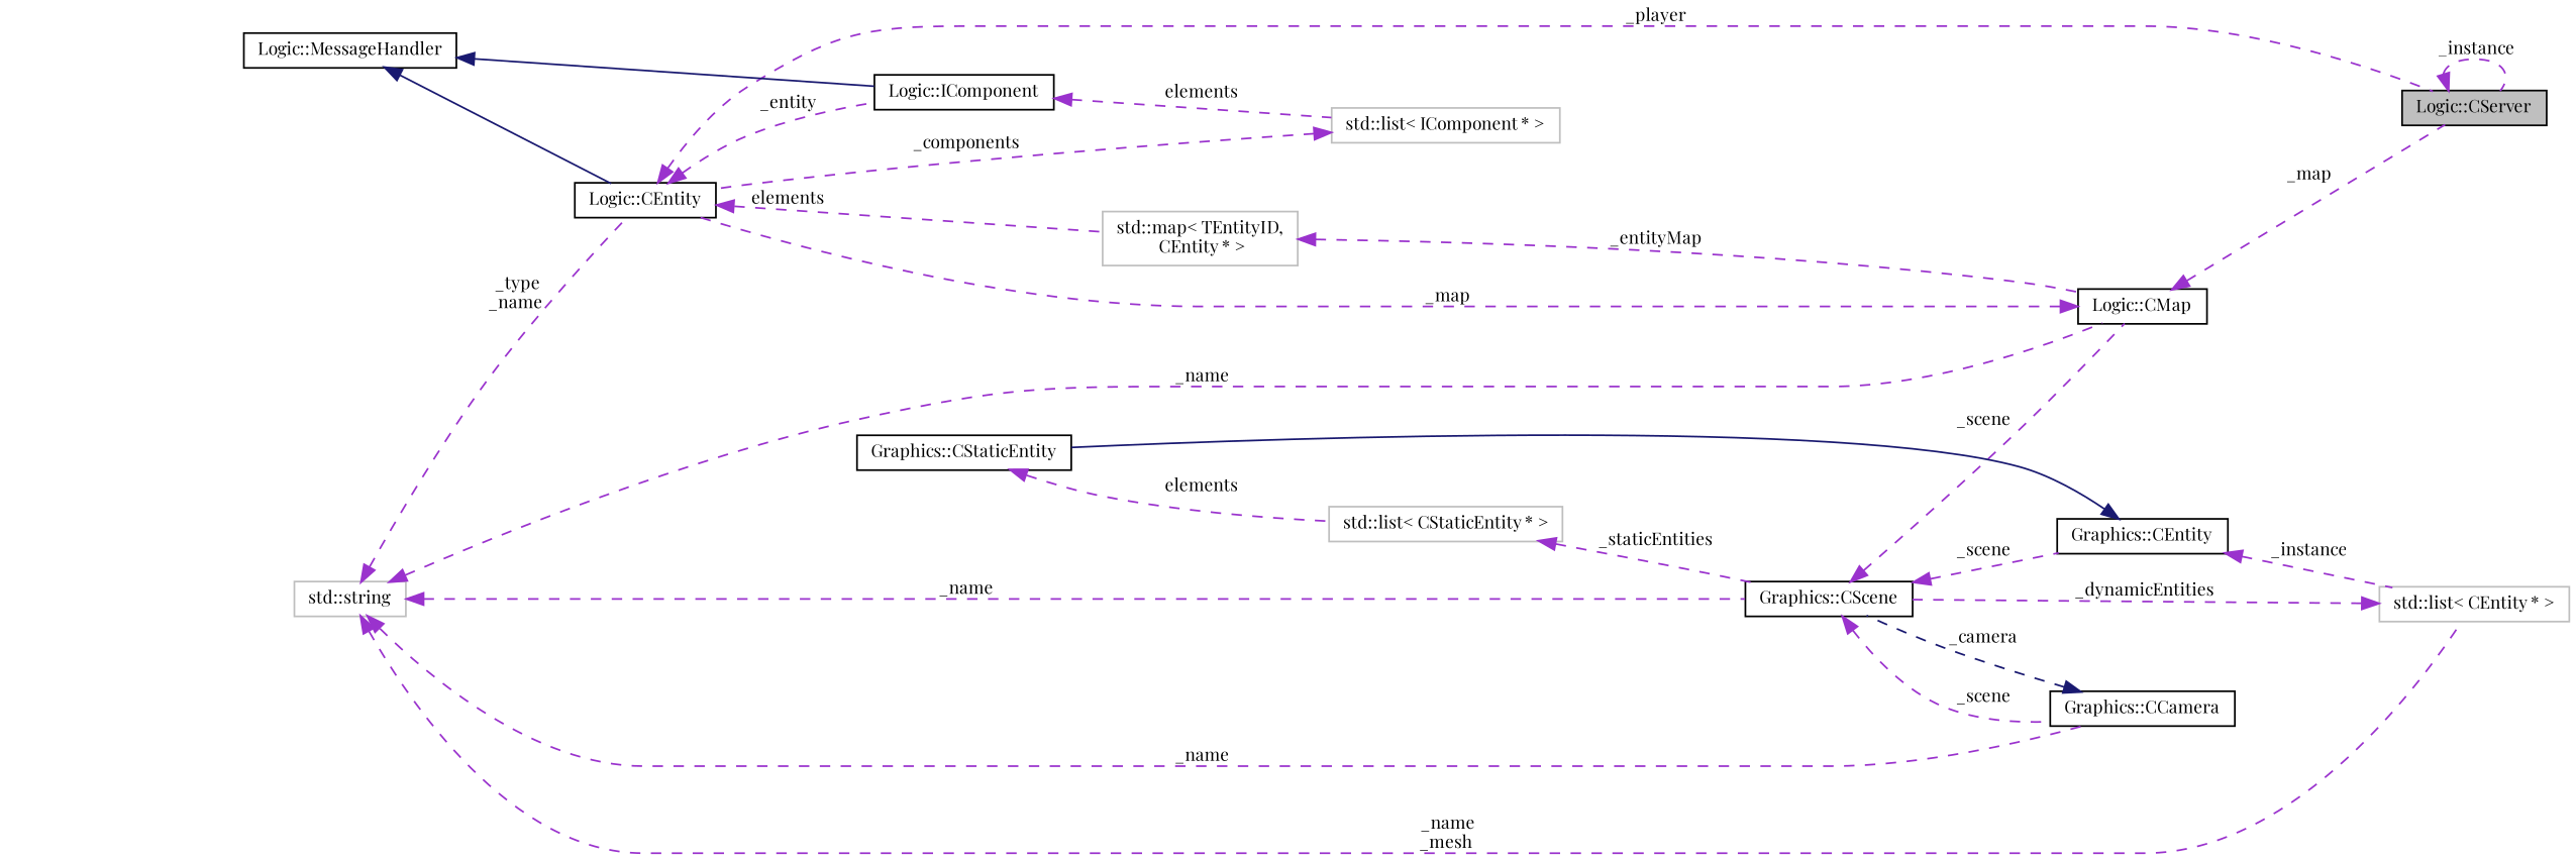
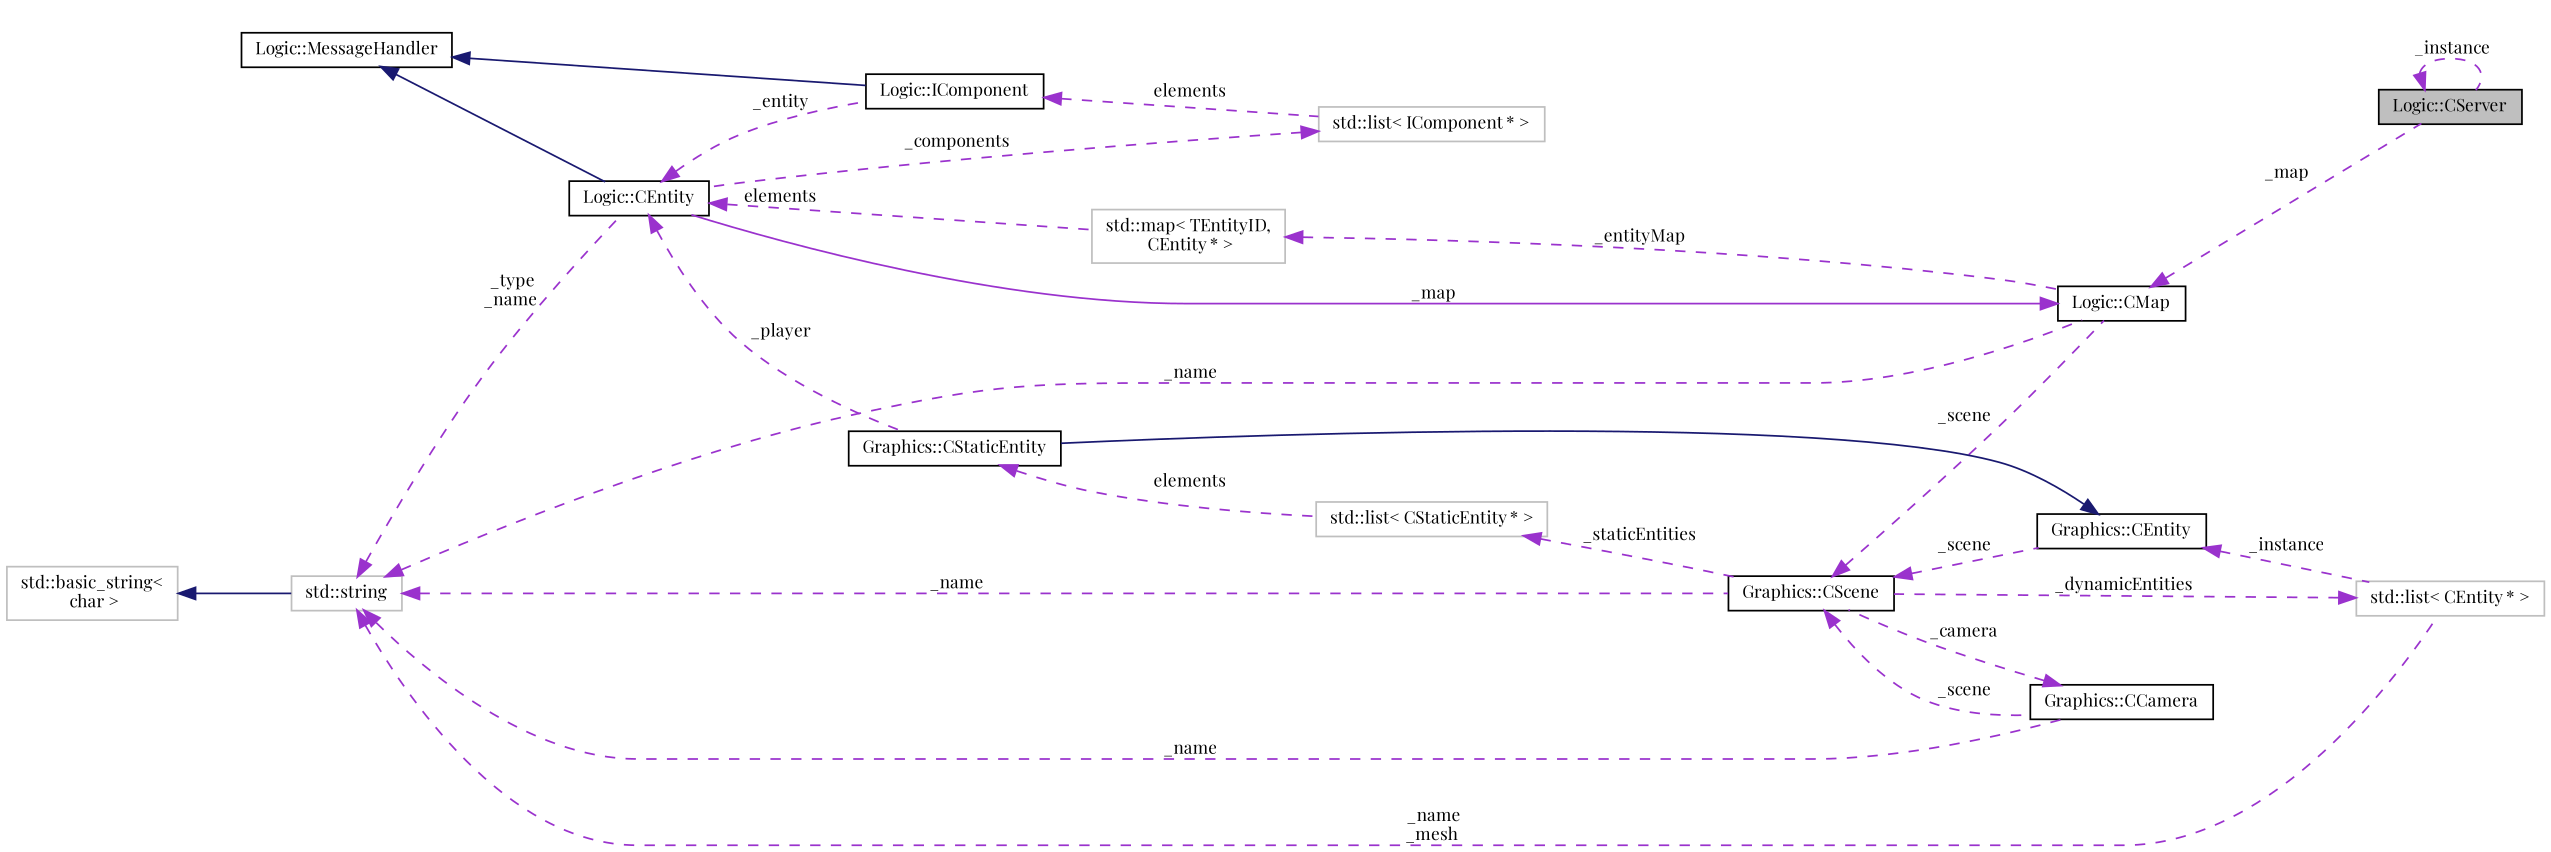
  digraph {
    fontname="Playfair Display"
    rankdir=LR
    node [color=black fillcolor=white fontname="Playfair Display" fontsize=10 shape=record style=filled]
    edge [color=darkorchid3 dir=back fontname="Playfair Display" fontsize=10 labelfontname=FreeSans labelfontsize=10 style=dashed]
    n1 [fillcolor=grey75 fontcolor=black height=0.2 label="Logic::CServer" width=0.4]
    n2 [height=0.2 label="Logic::CEntity" width=0.4]
    n3 [height=0.2 label="Logic::IComponent" width=0.4]
    n4 [color=grey75 height=0.2 label="std::map\< TEntityID,\l CEntity * \>" width=0.4]
    n5 [color=grey75 height=0.2 label="std::list\< IComponent * \>" width=0.4]
    n6 [height=0.2 label="Logic::CMap" width=0.4]
    n7 [height=0.2 label="Logic::MessageHandler" width=0.4]
    n8 [color=grey75 height=0.2 label="std::string" width=0.4]
    n9 [height=0.2 label="Graphics::CScene" width=0.4]
    n10 [height=0.2 label="Graphics::CCamera" width=0.4]
    n11 [color=grey75 height=0.2 label="std::list\< CEntity * \>" width=0.4]
    n12 [height=0.2 label="Graphics::CEntity" width=0.4]
    n13 [height=0.2 label="Graphics::CStaticEntity" width=0.4]
+   n14 [color=grey75 height=0.2 label="std::basic_string\<\l char \>" width=0.4]
    n15 [color=grey75 height=0.2 label="std::list\< CStaticEntity * \>" width=0.4]
    n1 -> n1 [label=" _instance"]
-   n2 -> n1 [label=" _player"]
+   n2 -> n13 [label=" _player"]
    n2 -> n3 [label=" _entity"]
    n2 -> n4 [label=" elements"]
    n3 -> n5 [label=" elements"]
    n4 -> n6 [label=" _entityMap"]
    n5 -> n2 [label=" _components"]
    n6 -> n1 [label=" _map"]
-   n6 -> n2 [label=" _map"]
+   n6 -> n2 [label=" _map" style=solid]
    n7 -> n2 [color=midnightblue style=solid]
    n7 -> n3 [color=midnightblue style=solid]
    n8 -> n2 [label=" _type\n_name"]
    n8 -> n6 [label=" _name"]
    n8 -> n9 [label=" _name"]
    n8 -> n10 [label=" _name"]
    n8 -> n11 [label=" _name\n_mesh"]
    n9 -> n6 [label=" _scene"]
    n9 -> n10 [label=" _scene"]
    n9 -> n12 [label=" _scene"]
-   n10 -> n9 [color=midnightblue label=" _camera"]
+   n10 -> n9 [label=" _camera"]
    n11 -> n9 [label=" _dynamicEntities"]
    n12 -> n11 [label=" _instance"]
    n12 -> n13 [color=midnightblue style=solid]
    n13 -> n15 [label=" elements"]
+   n14 -> n8 [color=midnightblue style=solid]
    n15 -> n9 [label=" _staticEntities"]
  }
